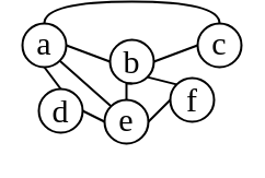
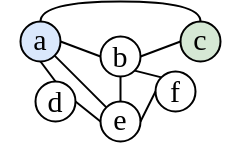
  <mxCell id="0" />
  <mxCell id="1" parent="0" />
  <mxCell id="2" value="" style="group" vertex="1" connectable="0" parent="1"><mxGeometry x="20" y="20" width="200" height="120" as="geometry" /></mxCell>
- <mxCell id="3" value="a" style="ellipse;whiteSpace=wrap;html=1;aspect=fixed;strokeWidth=2;fontFamily=Times New Roman;fontSize=30;spacingTop=-5;" vertex="1" parent="2"><mxGeometry width="40" height="40" as="geometry" /></mxCell>
+ <mxCell id="3" value="a" style="ellipse;whiteSpace=wrap;html=1;aspect=fixed;strokeWidth=2;fontFamily=Times New Roman;fontSize=30;spacingTop=-5;fillColor=#dae8fc;" vertex="1" parent="2"><mxGeometry width="40" height="40" as="geometry" /></mxCell>
  <mxCell id="4" value="b" style="ellipse;whiteSpace=wrap;html=1;aspect=fixed;strokeWidth=2;fontFamily=Times New Roman;fontSize=30;strokeColor=#000000;" vertex="1" parent="2"><mxGeometry x="80" y="15" width="40" height="40" as="geometry" /></mxCell>
  <mxCell id="5" style="edgeStyle=none;shape=connector;rounded=0;orthogonalLoop=1;jettySize=auto;html=1;exitX=1;exitY=0.5;exitDx=0;exitDy=0;entryX=0;entryY=0.5;entryDx=0;entryDy=0;labelBackgroundColor=default;strokeColor=default;strokeWidth=2;fontFamily=Times New Roman;fontSize=30;fontColor=default;endArrow=none;endFill=0;" edge="1" parent="2" source="3" target="4"><mxGeometry relative="1" as="geometry" /></mxCell>
  <mxCell id="6" style="edgeStyle=orthogonalEdgeStyle;shape=connector;rounded=0;orthogonalLoop=1;jettySize=auto;html=1;exitX=0.5;exitY=0;exitDx=0;exitDy=0;entryX=0.5;entryY=0;entryDx=0;entryDy=0;labelBackgroundColor=default;strokeColor=default;strokeWidth=2;fontFamily=Times New Roman;fontSize=30;fontColor=default;endArrow=none;endFill=0;curved=1;" edge="1" parent="2" source="7" target="3"><mxGeometry relative="1" as="geometry" /></mxCell>
- <mxCell id="7" value="c" style="ellipse;whiteSpace=wrap;html=1;aspect=fixed;strokeWidth=2;fontFamily=Times New Roman;fontSize=30;spacingTop=-5;" vertex="1" parent="2"><mxGeometry x="160" width="40" height="40" as="geometry" /></mxCell>
+ <mxCell id="7" value="c" style="ellipse;whiteSpace=wrap;html=1;aspect=fixed;strokeWidth=2;fontFamily=Times New Roman;fontSize=30;spacingTop=-5;fillColor=#d5e8d4;" vertex="1" parent="2"><mxGeometry x="160" width="40" height="40" as="geometry" /></mxCell>
  <mxCell id="8" style="edgeStyle=none;shape=connector;rounded=0;orthogonalLoop=1;jettySize=auto;html=1;exitX=1;exitY=0.5;exitDx=0;exitDy=0;entryX=0;entryY=0.5;entryDx=0;entryDy=0;labelBackgroundColor=default;strokeColor=default;strokeWidth=2;fontFamily=Times New Roman;fontSize=30;fontColor=default;endArrow=none;endFill=0;" edge="1" parent="2" source="4" target="7"><mxGeometry relative="1" as="geometry" /></mxCell>
  <mxCell id="9" value="d" style="ellipse;whiteSpace=wrap;html=1;aspect=fixed;strokeWidth=2;fontFamily=Times New Roman;fontSize=30;" vertex="1" parent="2"><mxGeometry x="15" y="60" width="40" height="40" as="geometry" /></mxCell>
  <mxCell id="10" style="edgeStyle=none;shape=connector;rounded=0;orthogonalLoop=1;jettySize=auto;html=1;exitX=0.5;exitY=1;exitDx=0;exitDy=0;entryX=0.5;entryY=0;entryDx=0;entryDy=0;labelBackgroundColor=default;strokeColor=default;strokeWidth=2;fontFamily=Times New Roman;fontSize=30;fontColor=default;endArrow=none;endFill=0;" edge="1" parent="2" source="3" target="9"><mxGeometry relative="1" as="geometry" /></mxCell>
- <mxCell id="11" value="e" style="ellipse;whiteSpace=wrap;html=1;aspect=fixed;strokeWidth=2;fontFamily=Times New Roman;fontSize=30;spacingTop=-5;" vertex="1" parent="2"><mxGeometry x="75" y="70" width="40" height="40" as="geometry" /></mxCell>
+ <mxCell id="11" value="e" style="ellipse;whiteSpace=wrap;html=1;aspect=fixed;strokeWidth=2;fontFamily=Times New Roman;fontSize=30;spacingTop=-5;" vertex="1" parent="2"><mxGeometry x="80" y="80" width="40" height="40" as="geometry" /></mxCell>
  <mxCell id="12" style="edgeStyle=none;shape=connector;rounded=0;orthogonalLoop=1;jettySize=auto;html=1;exitX=1;exitY=1;exitDx=0;exitDy=0;entryX=0;entryY=0;entryDx=0;entryDy=0;labelBackgroundColor=default;strokeColor=default;strokeWidth=2;fontFamily=Times New Roman;fontSize=30;fontColor=default;endArrow=none;endFill=0;" edge="1" parent="2" source="3" target="11"><mxGeometry relative="1" as="geometry" /></mxCell>
  <mxCell id="13" style="edgeStyle=orthogonalEdgeStyle;rounded=0;orthogonalLoop=1;jettySize=auto;html=1;exitX=0.5;exitY=1;exitDx=0;exitDy=0;entryX=0.5;entryY=0;entryDx=0;entryDy=0;fontFamily=Times New Roman;fontSize=30;endArrow=none;endFill=0;strokeWidth=2;" edge="1" parent="2" source="4" target="11"><mxGeometry relative="1" as="geometry" /></mxCell>
  <mxCell id="14" style="edgeStyle=none;shape=connector;rounded=0;orthogonalLoop=1;jettySize=auto;html=1;exitX=1;exitY=0.5;exitDx=0;exitDy=0;entryX=0;entryY=0.5;entryDx=0;entryDy=0;labelBackgroundColor=default;strokeColor=default;strokeWidth=2;fontFamily=Times New Roman;fontSize=30;fontColor=default;endArrow=none;endFill=0;" edge="1" parent="2" source="9" target="11"><mxGeometry relative="1" as="geometry" /></mxCell>
  <mxCell id="15" value="f" style="ellipse;whiteSpace=wrap;html=1;aspect=fixed;strokeWidth=2;fontFamily=Times New Roman;fontSize=30;" vertex="1" parent="2"><mxGeometry x="135" y="50" width="40" height="40" as="geometry" /></mxCell>
  <mxCell id="16" style="shape=connector;rounded=0;orthogonalLoop=1;jettySize=auto;html=1;exitX=1;exitY=1;exitDx=0;exitDy=0;entryX=0;entryY=0;entryDx=0;entryDy=0;labelBackgroundColor=default;strokeColor=default;strokeWidth=2;fontFamily=Times New Roman;fontSize=30;fontColor=default;endArrow=none;endFill=0;" edge="1" parent="2" source="4" target="15"><mxGeometry relative="1" as="geometry" /></mxCell>
  <mxCell id="17" style="edgeStyle=none;shape=connector;rounded=0;orthogonalLoop=1;jettySize=auto;html=1;exitX=1;exitY=0.5;exitDx=0;exitDy=0;entryX=0;entryY=0.5;entryDx=0;entryDy=0;labelBackgroundColor=default;strokeColor=default;strokeWidth=2;fontFamily=Times New Roman;fontSize=30;fontColor=default;endArrow=none;endFill=0;" edge="1" parent="2" source="11" target="15"><mxGeometry relative="1" as="geometry" /></mxCell>
